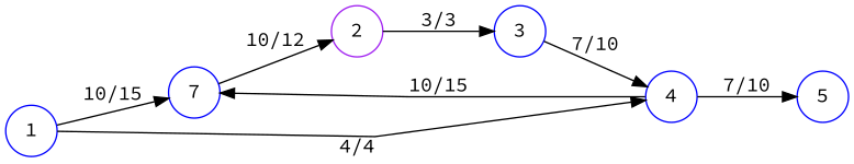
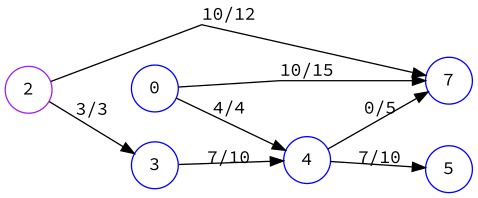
  digraph {
    fontname="Source Code Pro"
    rankdir=LR
    splines=false
    node [color=blue fontname="Source Code Pro" shape=circle]
    edge [fontname="Source Code Pro"]
    n1 [label=7]
    4
    5
    2 [color=purple]
    3
-   0 [label=1]
-   n1 -> 2 [label="10/12"]
-   4 -> n1 [label="10/15"]
+   0
+   2 -> n1 [label="10/12"]
+   4 -> n1 [label="0/5"]
    4 -> 5 [label="7/10"]
    2 -> 3 [label="3/3"]
    3 -> 4 [label="7/10"]
    0 -> n1 [label="10/15"]
    0 -> 4 [label="4/4"]
  }
